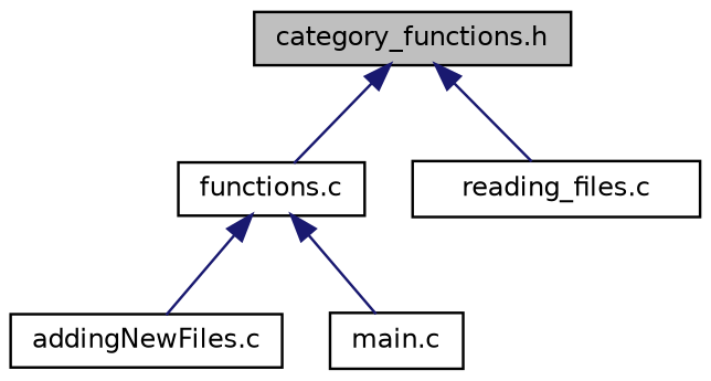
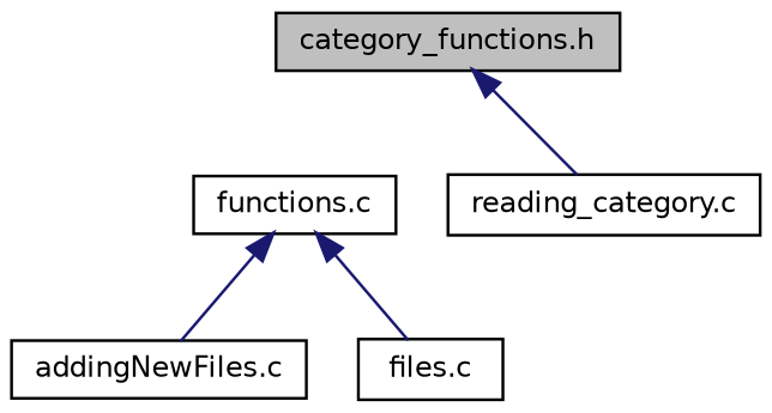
  digraph {
    node [color=black fillcolor=white fontname=Helvetica fontsize=10 shape=record style=filled]
    edge [color=midnightblue dir=back fontname=Helvetica fontsize=10 labelfontname=Helvetica labelfontsize=10 style=solid]
    n1 [fillcolor=grey75 fontcolor=black height=0.2 label="category_functions.h" width=0.4]
    n2 [height=0.2 label="functions.c" width=0.4]
-   n3 [height=0.2 label="reading_files.c" width=0.4]
+   n3 [height=0.2 label="reading_category.c" width=0.4]
    n4 [height=0.2 label="addingNewFiles.c" width=0.4]
-   n5 [height=0.2 label="main.c" width=0.4]
-   n1 -> n2
+   n5 [height=0.2 label="files.c" width=0.4]
    n1 -> n3
    n2 -> n4
    n2 -> n5
  }
